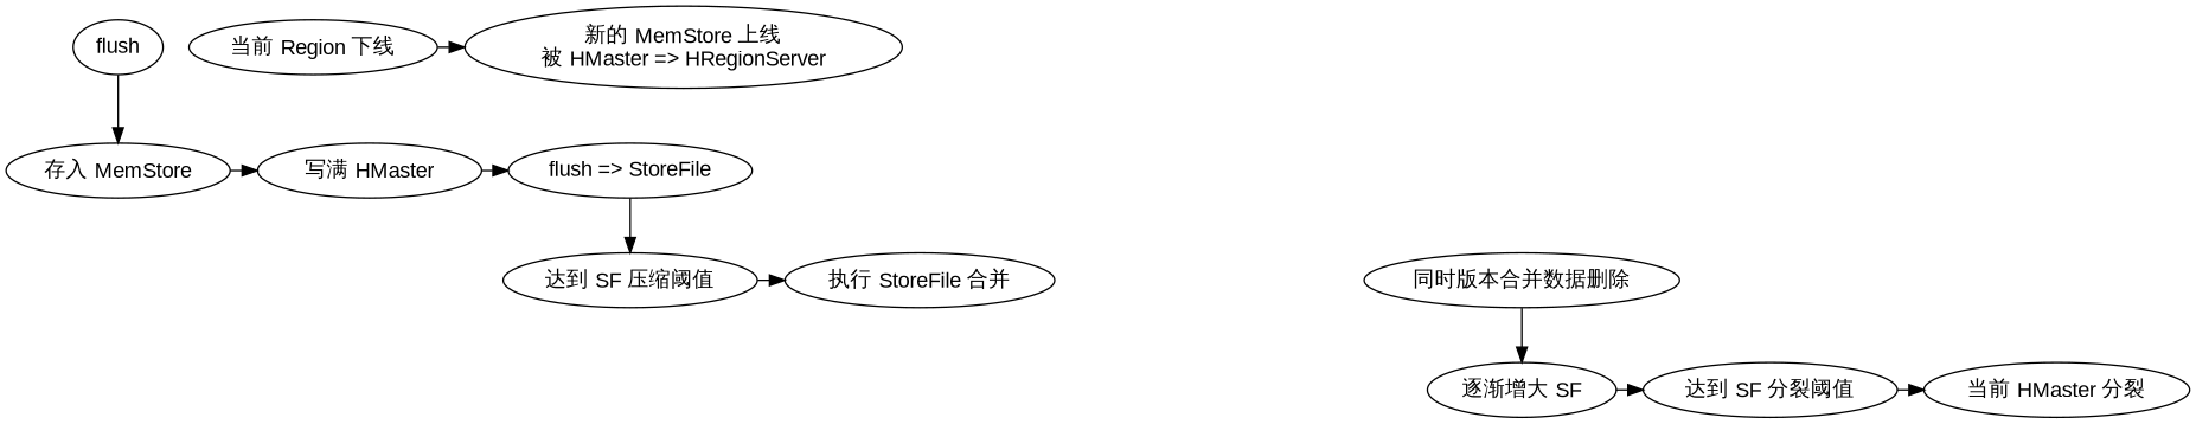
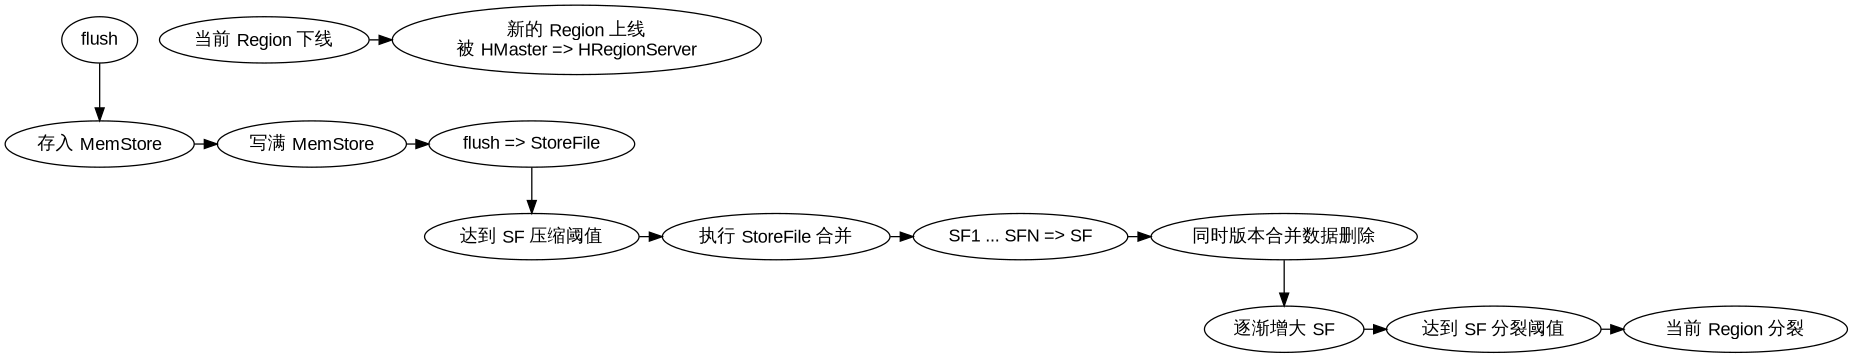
  digraph {
    fontname="Liberation Sans"
    ranksep=.5
    node [fontname="Liberation Sans" labeljust=l]
    edge [fontname="Liberation Sans"]
    n1 [label="存入 MemStore"]
-   n2 [label="写满 HMaster"]
+   n2 [label="写满 MemStore"]
    n3 [label="flush => StoreFile"]
    n4 [label="达到 SF 压缩阈值"]
    n5 [label="执行 StoreFile 合并"]
+   n6 [label="SF1 ... SFN => SF"]
    n7 [label="同时版本合并数据删除"]
    n8 [label="逐渐增大 SF"]
    n9 [label="达到 SF 分裂阈值"]
-   n10 [label="当前 HMaster 分裂"]
+   n10 [label="当前 Region 分裂"]
    n11 [label="当前 Region 下线"]
-   n12 [label="新的 MemStore 上线\n被 HMaster => HRegionServer"]
+   n12 [label="新的 Region 上线\n被 HMaster => HRegionServer"]
    n13 [label=flush]
    subgraph sub_1 {
      rank=same
      n1
      n2
      n3
    }
    subgraph sub_2 {
      rank=same
      n4
      n5
+     n6
      n7
    }
    subgraph sub_3 {
      rank=same
      n8
      n9
      n10
    }
    subgraph sub_4 {
      rank=same
      n11
      n12
    }
    n1 -> n2
    n2 -> n3
    n3 -> n4
    n4 -> n5
+   n5 -> n6
+   n6 -> n7
    n7 -> n8
    n8 -> n9
    n9 -> n10
    n11 -> n12
    n13 -> n1
  }
